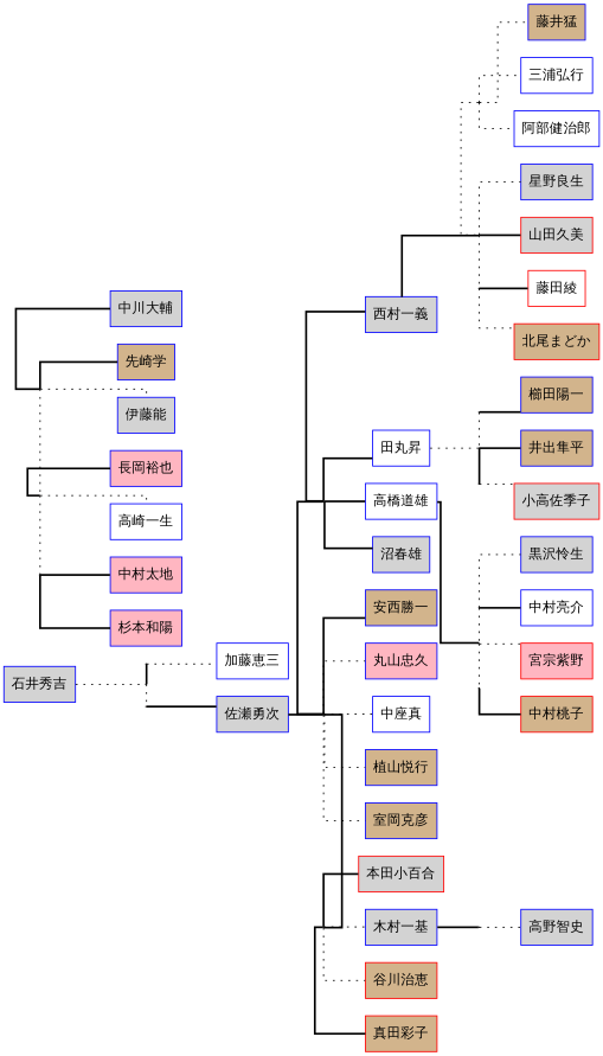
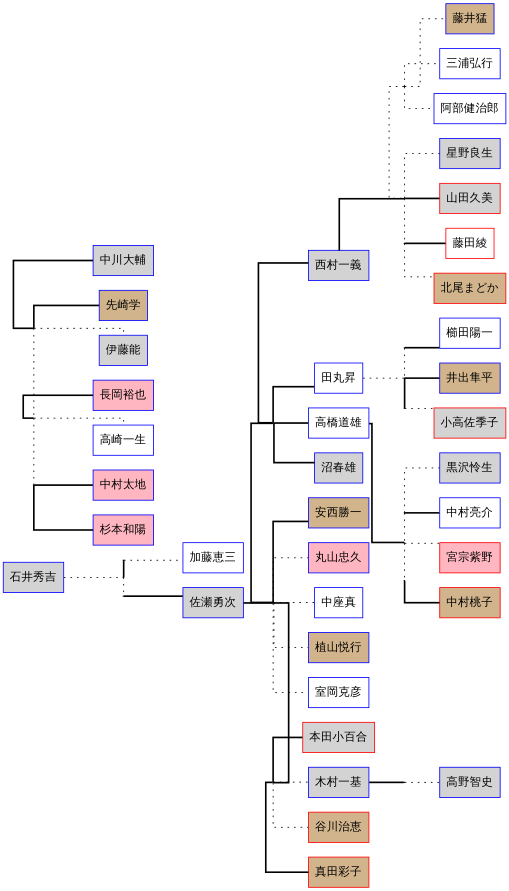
  graph {
    rankdir=LR
    splines=ortho
    node [fillcolor=lightgrey fontname=Sans shape=record style=filled color=blue]
    edge [style=dotted]
    f0_c0 [fillcolor=lightpink height=0.01 shape=point width=0.01 color=""]
    f0_c1 [fillcolor=tan height=0.01 shape=point width=0.01 color=""]
    f0_c2 [fillcolor=white height=0.01 shape=point width=0.01 color=""]
    f1_c0 [fillcolor=tan height=0.01 shape=point width=0.01 color=""]
    f1_c1 [fillcolor=lightpink height=0.01 shape=point width=0.01 color=""]
    f1_c2 [height=0.01 shape=point width=0.01 color=""]
    f2_c0 [height=0.01 shape=point width=0.01 color=""]
    f2_c1 [height=0.01 shape=point width=0.01 color=""]
    f2_c2 [fillcolor=white height=0.01 shape=point width=0.01 color=""]
    f3_c0 [height=0.01 shape=point width=0.01 color=""]
    f3_c1 [height=0.01 shape=point width=0.01 color=""]
    f3_c2 [fillcolor=lightpink height=0.01 shape=point width=0.01 color=""]
    f4_c0 [fillcolor=tan height=0.01 shape=point width=0.01 color=""]
    f4_c1 [fillcolor=white height=0.01 shape=point width=0.01 color=""]
    f4_c2 [height=0.01 shape=point width=0.01 color=""]
    f6_c0 [fillcolor=white height=0.01 shape=point width=0.01 color=""]
    f6_c1 [height=0.01 shape=point width=0.01 color=""]
    f6_c2 [fillcolor=tan height=0.01 shape=point width=0.01 color=""]
    n19 [label=" 西村一義"]
    n20 [fillcolor=white label=" 田丸昇"]
    n21 [label=" 沼春雄"]
    n22 [fillcolor=white label=" 高橋道雄"]
    n23 [fillcolor=tan label=" 植山悦行"]
-   n24 [fillcolor=tan label=" 室岡克彦"]
+   n24 [fillcolor=white label=" 室岡克彦"]
    n25 [fillcolor=tan label=" 安西勝一"]
    n26 [fillcolor=lightpink label=" 丸山忠久"]
    n27 [fillcolor=white label=" 中座真"]
    n28 [label=" 木村一基"]
    n29 [color=red fillcolor=tan label=" 谷川治恵"]
    n30 [color=red fillcolor=tan label=" 真田彩子"]
    n31 [color=red label=" 本田小百合"]
    n32 [label=" 中川大輔"]
    n33 [fillcolor=tan label=" 先崎学"]
    n34 [label=" 伊藤能"]
    n35 [fillcolor=lightpink label=" 長岡裕也"]
    n36 [fillcolor=white label=" 高崎一生"]
    n37 [fillcolor=lightpink label=" 中村太地"]
    n38 [fillcolor=lightpink label=" 杉本和陽"]
    n39 [fillcolor=tan label=" 藤井猛"]
    n40 [fillcolor=white label=" 三浦弘行"]
    n41 [fillcolor=white label=" 阿部健治郎"]
    n42 [label=" 星野良生"]
    n43 [color=red label=" 山田久美"]
    n44 [color=red fillcolor=white label=" 藤田綾"]
    n45 [color=red fillcolor=tan label=" 北尾まどか"]
-   n46 [fillcolor=tan label=" 櫛田陽一"]
+   n46 [fillcolor=white label=" 櫛田陽一"]
    n47 [fillcolor=tan label=" 井出隼平"]
    n48 [color=red label=" 小高佐季子"]
    n49 [fillcolor=white label=" 中村亮介"]
    n50 [label=" 黒沢怜生"]
    n51 [color=red fillcolor=lightpink label=" 宮宗紫野"]
    n52 [color=red fillcolor=tan label=" 中村桃子"]
    n53 [fillcolor=white label=" 加藤恵三"]
    n54 [label=" 佐瀬勇次"]
    f5_c [fillcolor=lightpink height=0.01 shape=point width=0.01 color=""]
    n56 [label=" 高野智史"]
    n57 [label=" 石井秀吉"]
    subgraph sub_1 {
      rank=same
      f0_c0
      f0_c1
      f0_c2
    }
    subgraph sub_2 {
      rank=same
      f1_c0
      f1_c1
      f1_c2
    }
    subgraph sub_3 {
      rank=same
      f2_c0
      f2_c1
      f2_c2
    }
    subgraph sub_4 {
      rank=same
      f3_c0
      f3_c1
      f3_c2
    }
    subgraph sub_5 {
      rank=same
      f4_c0
      f4_c1
      f4_c2
    }
    subgraph sub_6 {
      rank=same
      f6_c0
      f6_c1
      f6_c2
    }
    f0_c0 -- f0_c1 [style=bold]
    f0_c0 -- n19 [style=bold]
    f0_c0 -- n20 [style=bold]
    f0_c0 -- n21 [style=bold]
    f0_c0 -- n22 [style=bold]
    f0_c1 -- f0_c2 [style=bold]
    f0_c1 -- n23
    f0_c1 -- n24
    f0_c1 -- n25 [style=bold]
    f0_c1 -- n26
    f0_c1 -- n27
    f0_c2 -- n28
    f0_c2 -- n29
    f0_c2 -- n30 [style=bold]
    f0_c2 -- n31 [style=bold]
    f1_c0 -- f1_c1
    f1_c0 -- n32 [style=bold]
    f1_c0 -- n33 [style=bold]
    f1_c0 -- n34
    f1_c1 -- f1_c2
    f1_c1 -- n35 [style=bold]
    f1_c1 -- n36
    f1_c2 -- n37 [style=bold]
    f1_c2 -- n38 [style=bold]
    f2_c0 -- f2_c1
    f2_c0 -- n39
    f2_c0 -- n40
    f2_c0 -- n41
    f2_c1 -- f2_c2
    f2_c1 -- n42
    f2_c1 -- n43 [style=bold]
    f2_c2 -- n44 [style=bold]
    f2_c2 -- n45
    f3_c0 -- f3_c1
    f3_c0 -- n46 [style=bold]
    f3_c1 -- f3_c2 [style=bold]
    f3_c1 -- n47 [style=bold]
    f3_c2 -- n48
    f4_c0 -- f4_c1
    f4_c0 -- n49 [style=bold]
    f4_c0 -- n50
    f4_c1 -- f4_c2
    f4_c1 -- n51
    f4_c2 -- n52 [style=bold]
    f6_c0 -- f6_c1 [style=bold]
    f6_c0 -- n53
    f6_c1 -- f6_c2
    f6_c2 -- n54 [style=bold]
    n19 -- f2_c1 [style=bold]
    n20 -- f3_c1
    n22 -- f4_c1 [style=bold]
    n28 -- f5_c [style=bold]
    n54 -- f0_c1 [style=bold]
    f5_c -- n56
    n57 -- f6_c1
  }
